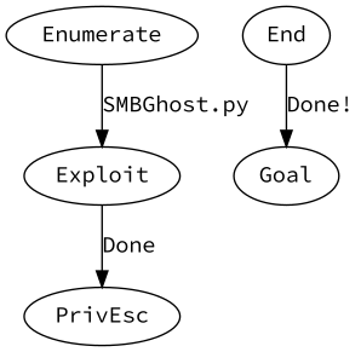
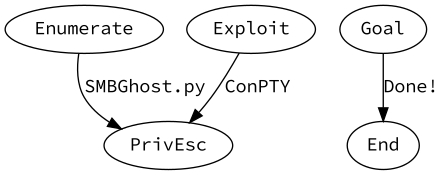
  digraph {
    fontname="Source Code Pro"
    node [fontname="Source Code Pro"]
    edge [fontname="Source Code Pro"]
    Enumerate
    Exploit
    PrivEsc
    Goal
    End
-   Enumerate -> Exploit [label="SMBGhost.py"]
-   Exploit -> PrivEsc [label=Done]
-   End -> Goal [label="Done!"]
+   Enumerate -> PrivEsc [label="SMBGhost.py"]
+   Exploit -> PrivEsc [label=ConPTY]
+   Goal -> End [label="Done!"]
  }
